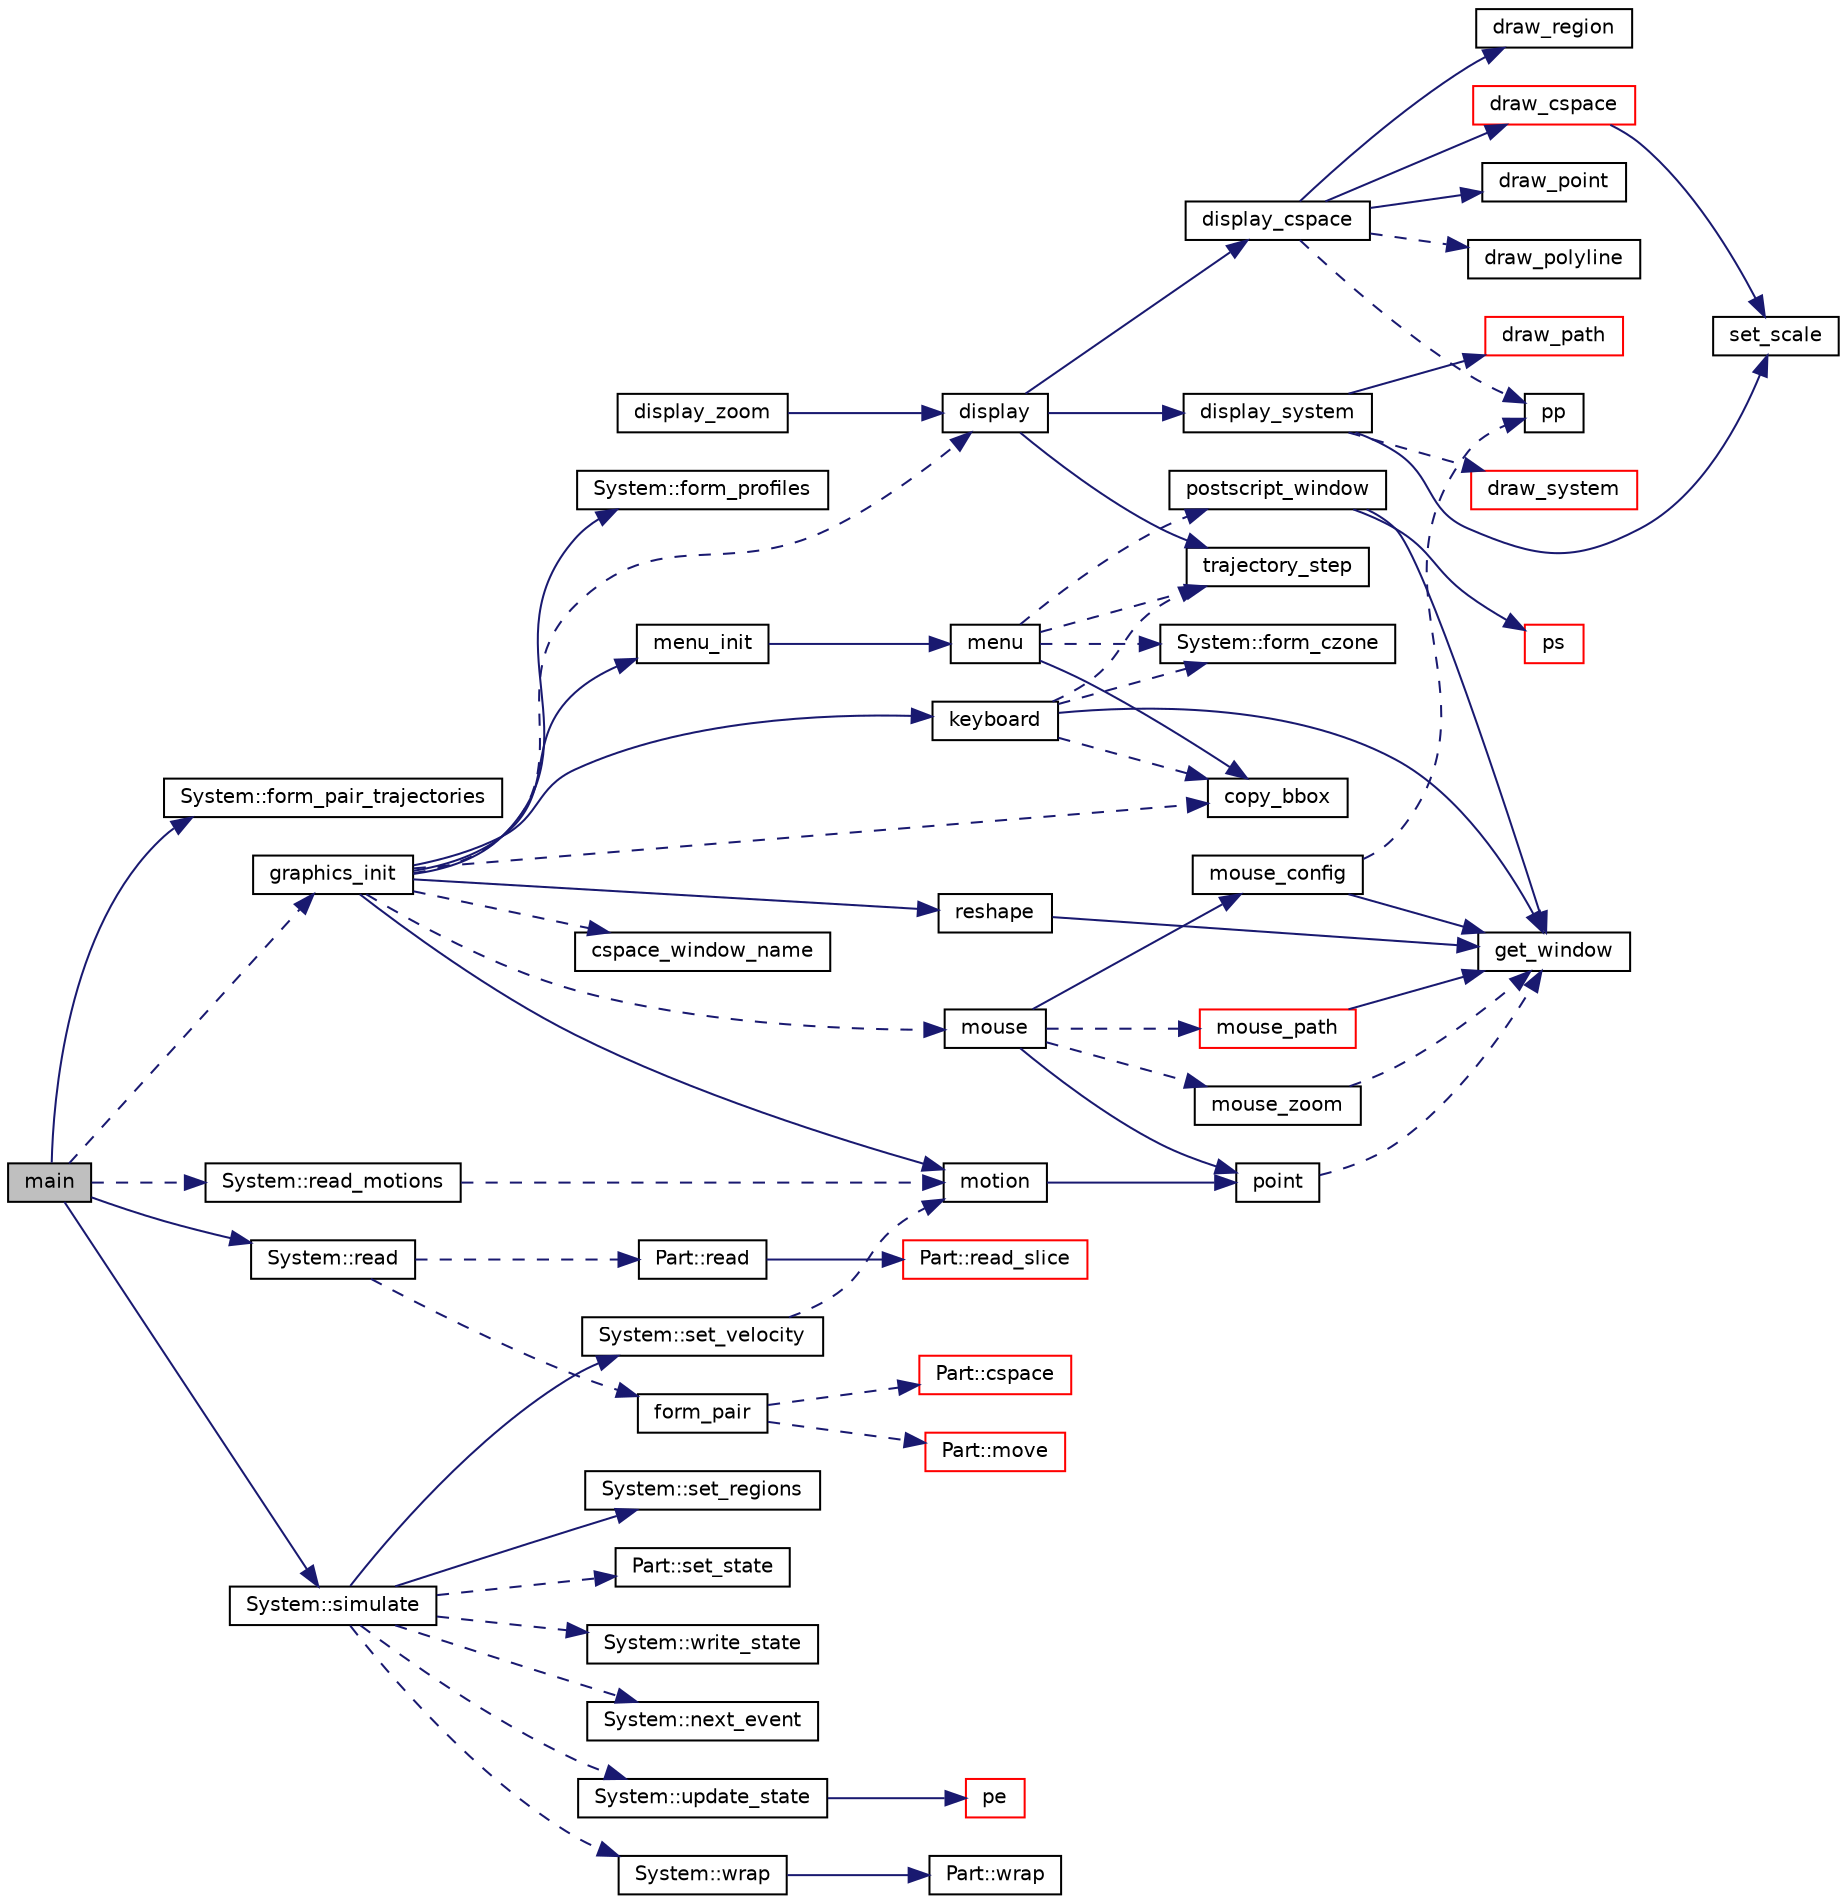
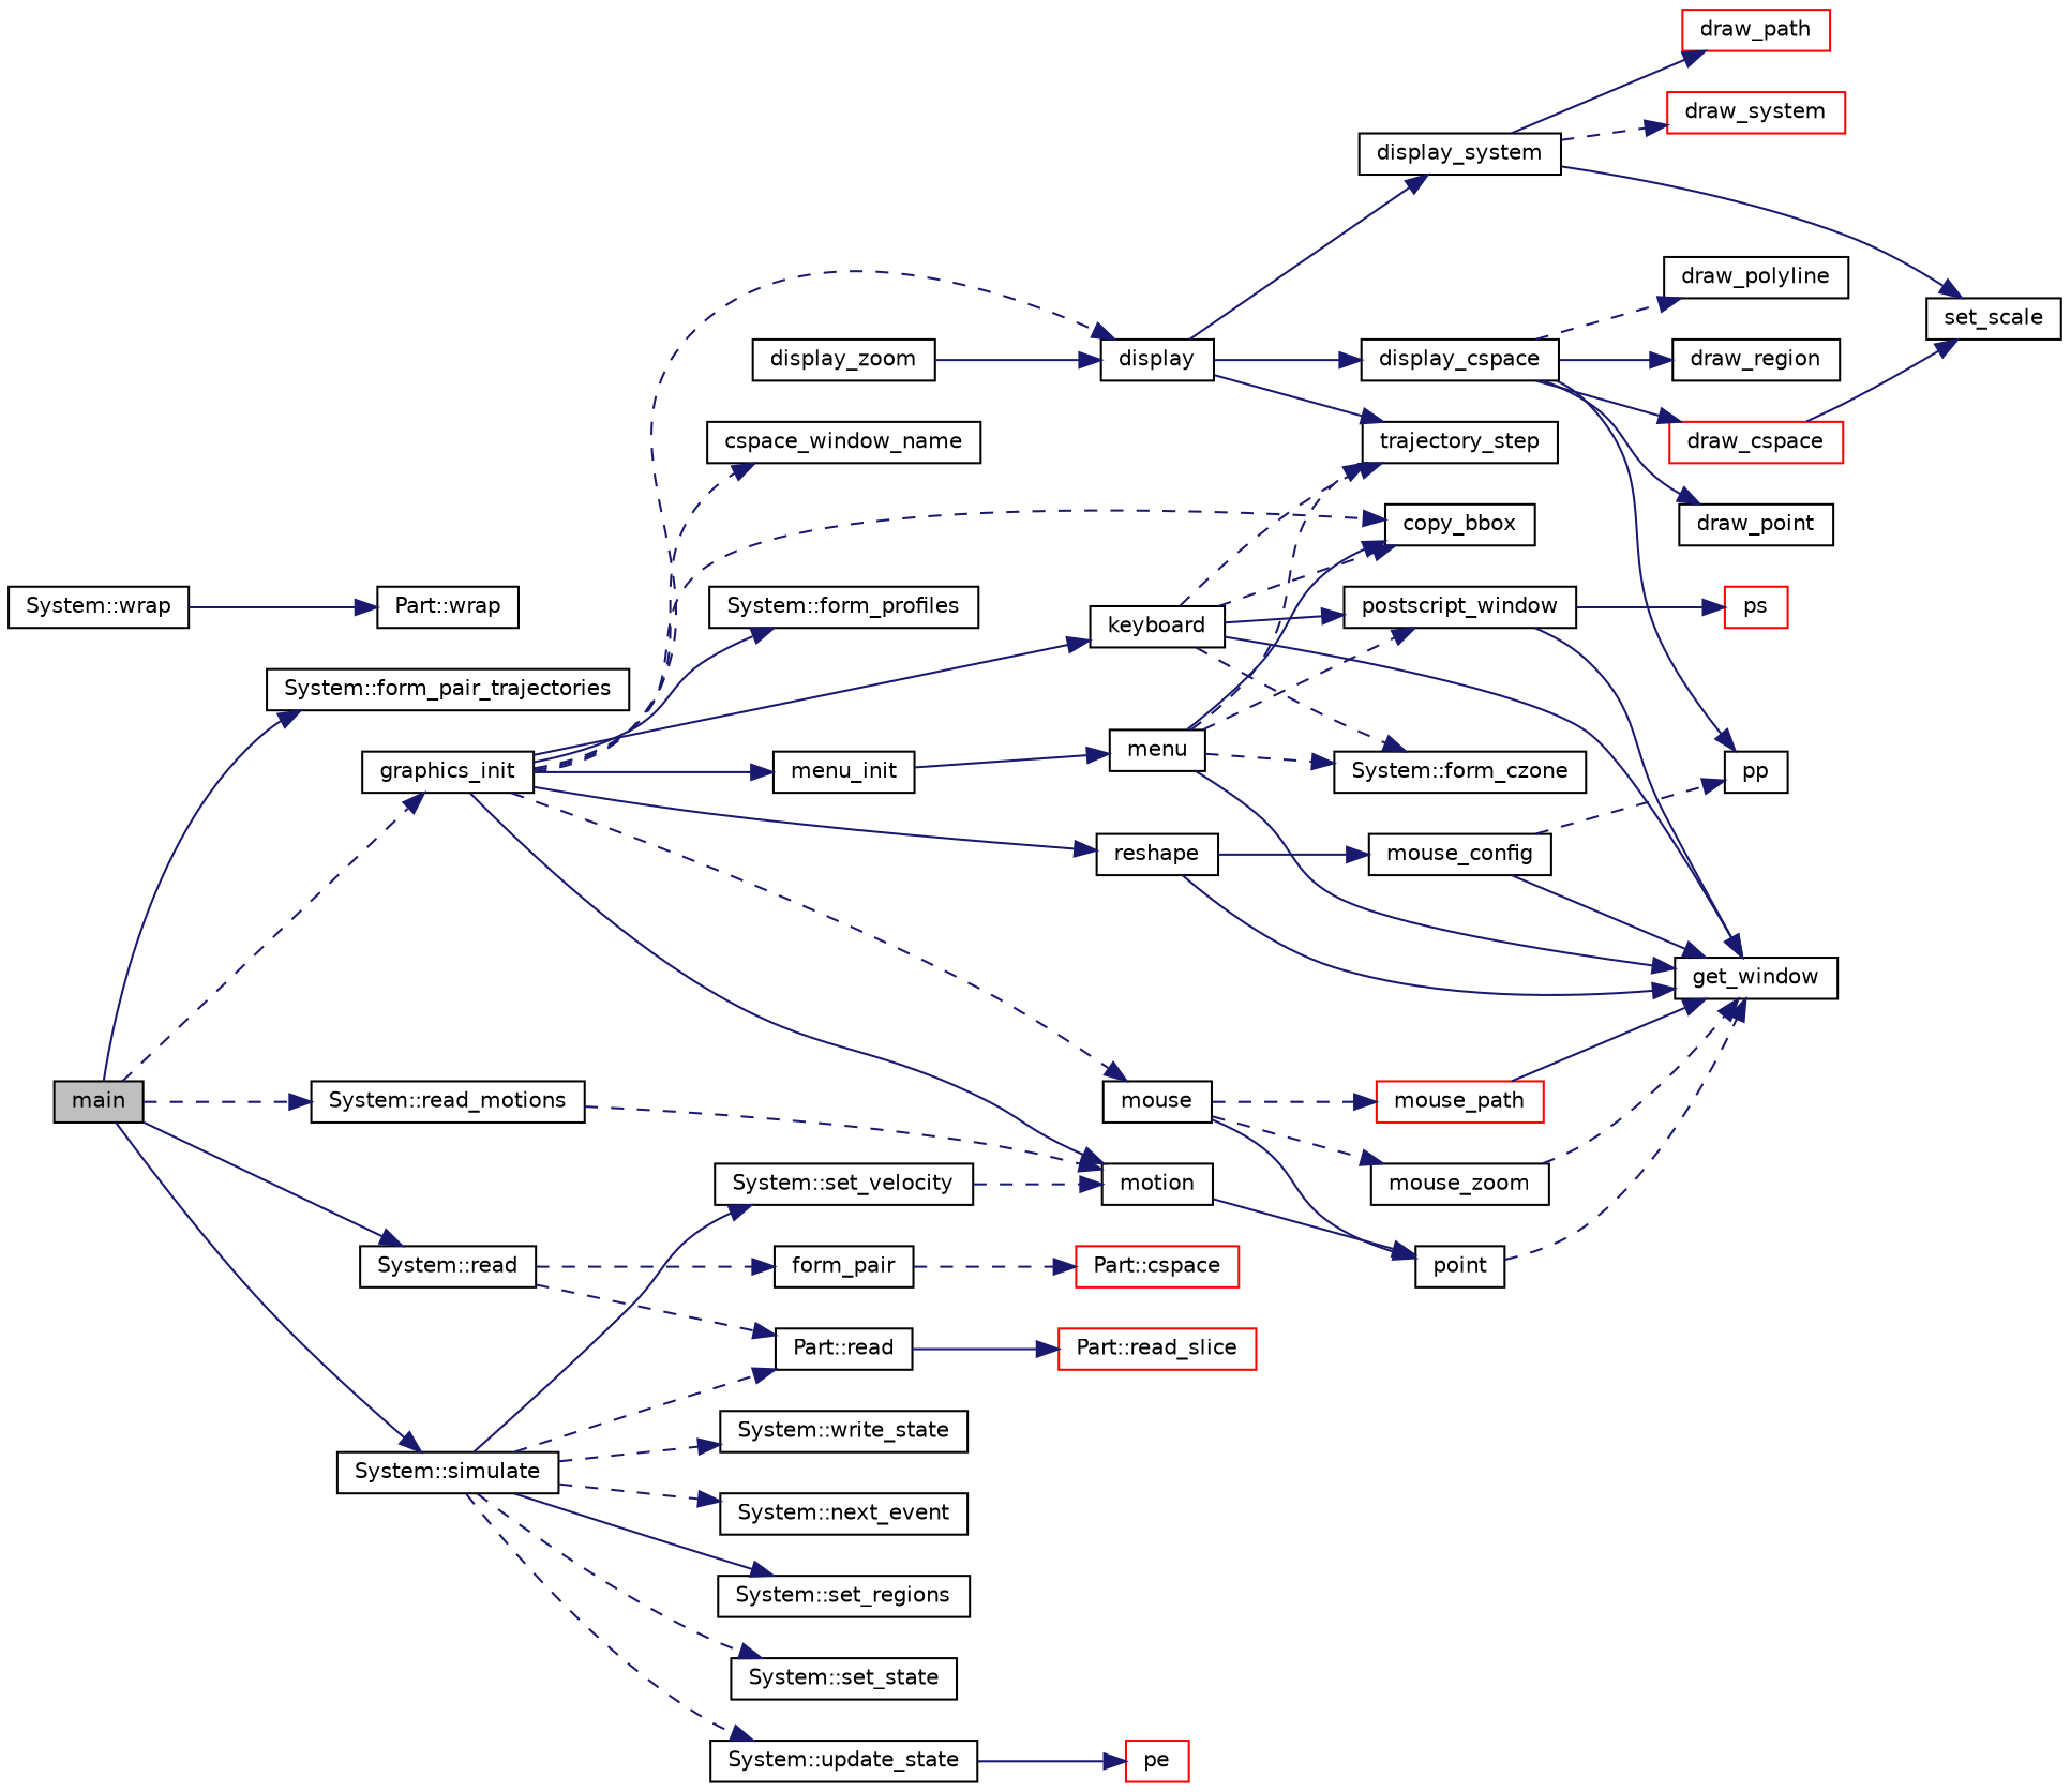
  digraph {
    rankdir=LR
    node [color=black fillcolor=white fontname=Helvetica fontsize=10 shape=record style=filled]
    edge [color=midnightblue fontname=Helvetica fontsize=10 labelfontname=Helvetica labelfontsize=10 style=solid]
    n1 [fillcolor=grey75 fontcolor=black height=0.2 label=main width=0.4]
    n2 [height=0.2 label="System::form_pair_trajectories" width=0.4]
    n3 [height=0.2 label=graphics_init width=0.4]
    n4 [height=0.2 label="System::read" width=0.4]
    n5 [height=0.2 label="System::read_motions" width=0.4]
    n6 [height=0.2 label="System::simulate" width=0.4]
    n7 [height=0.2 label=copy_bbox width=0.4]
    n8 [height=0.2 label=cspace_window_name width=0.4]
    n9 [height=0.2 label=display width=0.4]
    n10 [height=0.2 label="System::form_profiles" width=0.4]
    n11 [height=0.2 label=keyboard width=0.4]
    n12 [height=0.2 label=menu_init width=0.4]
    n13 [height=0.2 label=motion width=0.4]
    n14 [height=0.2 label=mouse width=0.4]
    n15 [height=0.2 label=reshape width=0.4]
    n16 [height=0.2 label=form_pair width=0.4]
    n17 [height=0.2 label="Part::read" width=0.4]
    n18 [height=0.2 label="System::next_event" width=0.4]
    n19 [height=0.2 label="System::set_regions" width=0.4]
-   n20 [height=0.2 label="Part::set_state" width=0.4]
+   n20 [height=0.2 label="System::set_state" width=0.4]
    n21 [height=0.2 label="System::set_velocity" width=0.4]
    n22 [height=0.2 label="System::update_state" width=0.4]
    n23 [height=0.2 label="System::wrap" width=0.4]
    n24 [height=0.2 label="System::write_state" width=0.4]
    n25 [height=0.2 label=display_cspace width=0.4]
    n26 [height=0.2 label=display_system width=0.4]
    n27 [height=0.2 label=trajectory_step width=0.4]
    n28 [height=0.2 label="System::form_czone" width=0.4]
    n29 [height=0.2 label=get_window width=0.4]
    n30 [height=0.2 label=postscript_window width=0.4]
    n31 [height=0.2 label=menu width=0.4]
    n32 [height=0.2 label=point width=0.4]
    n33 [height=0.2 label=mouse_config width=0.4]
    n34 [color=red height=0.2 label=mouse_path width=0.4]
    n35 [height=0.2 label=mouse_zoom width=0.4]
    n36 [color=red height=0.2 label=draw_cspace width=0.4]
    n37 [height=0.2 label=draw_point width=0.4]
    n38 [height=0.2 label=draw_polyline width=0.4]
    n39 [height=0.2 label=draw_region width=0.4]
    n40 [height=0.2 label=pp width=0.4]
    n41 [height=0.2 label=set_scale width=0.4]
    n42 [color=red height=0.2 label=draw_path width=0.4]
    n43 [color=red height=0.2 label=draw_system width=0.4]
    n44 [height=0.2 label=display_zoom width=0.4]
    n45 [color=red height=0.2 label=ps width=0.4]
    n46 [color=red height=0.2 label="Part::cspace" width=0.4]
-   n47 [color=red height=0.2 label="Part::move" width=0.4]
    n48 [color=red height=0.2 label="Part::read_slice" width=0.4]
    n49 [color=red height=0.2 label=pe width=0.4]
    n50 [height=0.2 label="Part::wrap" width=0.4]
    n1 -> n2
    n1 -> n3 [style=dashed]
    n1 -> n4
    n1 -> n5 [style=dashed]
    n1 -> n6
    n3 -> n7 [style=dashed]
    n3 -> n8 [style=dashed]
    n3 -> n9 [style=dashed]
    n3 -> n10
    n3 -> n11
    n3 -> n12
    n3 -> n13
    n3 -> n14 [style=dashed]
    n3 -> n15
    n4 -> n16 [style=dashed]
    n4 -> n17 [style=dashed]
    n5 -> n13 [style=dashed]
    n6 -> n18 [style=dashed]
    n6 -> n19
    n6 -> n20 [style=dashed]
    n6 -> n21
    n6 -> n22 [style=dashed]
-   n6 -> n23 [style=dashed]
+   n6 -> n17 [style=dashed]
    n6 -> n24 [style=dashed]
    n9 -> n25
    n9 -> n26
    n9 -> n27
    n11 -> n7 [style=dashed]
    n11 -> n27 [style=dashed]
    n11 -> n28 [style=dashed]
    n11 -> n29
+   n11 -> n30
    n12 -> n31
    n13 -> n32
    n14 -> n32
-   n14 -> n33
+   n15 -> n33
    n14 -> n34 [style=dashed]
    n14 -> n35 [style=dashed]
    n15 -> n29
    n16 -> n46 [style=dashed]
-   n16 -> n47 [style=dashed]
    n17 -> n48
    n21 -> n13 [style=dashed]
    n22 -> n49
    n23 -> n50
    n25 -> n36
    n25 -> n37
    n25 -> n38 [style=dashed]
    n25 -> n39
-   n25 -> n40 [style=dashed]
+   n25 -> n40
    n26 -> n41
    n26 -> n42
    n26 -> n43 [style=dashed]
    n30 -> n29
    n30 -> n45
    n31 -> n7
    n31 -> n27 [style=dashed]
    n31 -> n28 [style=dashed]
+   n31 -> n29
    n31 -> n30 [style=dashed]
    n32 -> n29 [style=dashed]
    n33 -> n29
    n33 -> n40 [style=dashed]
    n34 -> n29
    n35 -> n29 [style=dashed]
    n36 -> n41
    n44 -> n9
  }
